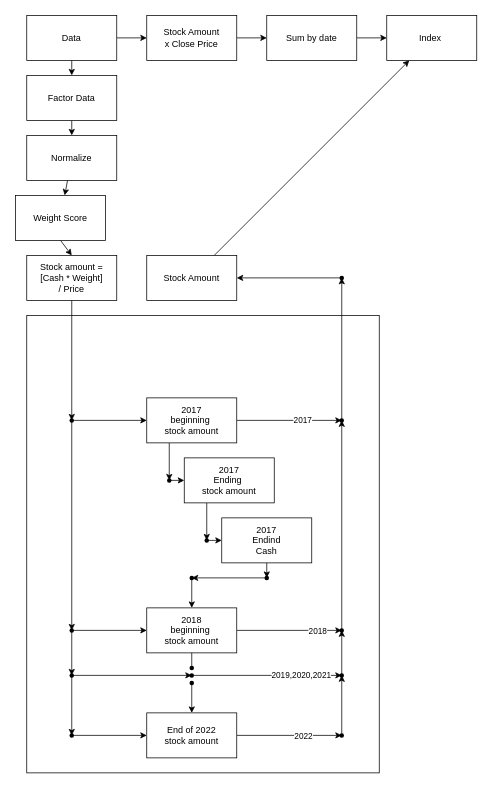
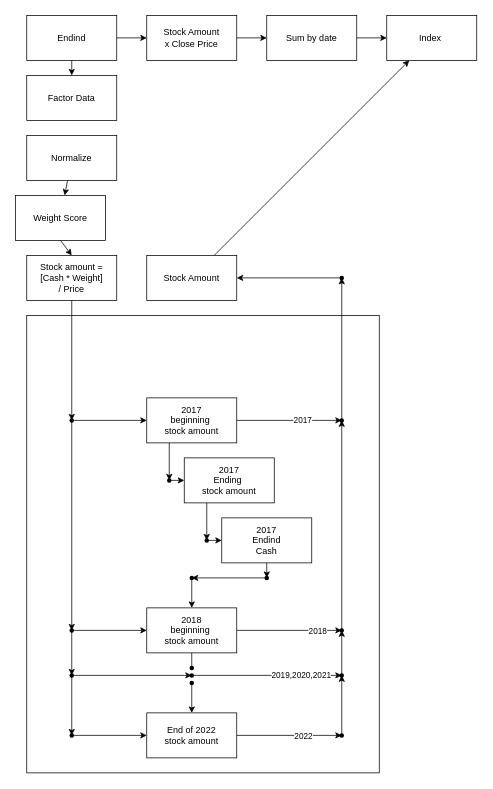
  <mxCell id="0" />
  <mxCell id="1" parent="0" />
  <mxCell id="2" value="" style="rounded=0;whiteSpace=wrap;html=1;" parent="1" vertex="1"><mxGeometry x="35" y="420" width="470" height="610" as="geometry" /></mxCell>
  <mxCell id="3" style="edgeStyle=none;html=1;exitX=0.5;exitY=1;exitDx=0;exitDy=0;" parent="1" source="5" target="7" edge="1"><mxGeometry relative="1" as="geometry" /></mxCell>
  <mxCell id="4" style="edgeStyle=none;html=1;" parent="1" source="5" target="28" edge="1"><mxGeometry relative="1" as="geometry" /></mxCell>
- <mxCell id="5" value="Data" style="rounded=0;whiteSpace=wrap;html=1;" parent="1" vertex="1"><mxGeometry x="35" y="20" width="120" height="60" as="geometry" /></mxCell>
- <mxCell id="6" style="edgeStyle=none;html=1;" parent="1" source="7" target="9" edge="1"><mxGeometry relative="1" as="geometry" /></mxCell>
+ <mxCell id="5" value="Endind" style="rounded=0;whiteSpace=wrap;html=1;" parent="1" vertex="1"><mxGeometry x="35" y="20" width="120" height="60" as="geometry" /></mxCell>
  <mxCell id="7" value="Factor Data" style="rounded=0;whiteSpace=wrap;html=1;" parent="1" vertex="1"><mxGeometry x="35" y="100" width="120" height="60" as="geometry" /></mxCell>
  <mxCell id="8" value="" style="edgeStyle=none;html=1;" parent="1" source="9" target="11" edge="1"><mxGeometry relative="1" as="geometry" /></mxCell>
  <mxCell id="9" value="Normalize" style="rounded=0;whiteSpace=wrap;html=1;" parent="1" vertex="1"><mxGeometry x="35" y="180" width="120" height="60" as="geometry" /></mxCell>
  <mxCell id="10" style="edgeStyle=none;html=1;exitX=0.5;exitY=1;exitDx=0;exitDy=0;entryX=0.5;entryY=0;entryDx=0;entryDy=0;" parent="1" source="11" target="50" edge="1"><mxGeometry relative="1" as="geometry" /></mxCell>
  <mxCell id="11" value="Weight Score" style="rounded=0;whiteSpace=wrap;html=1;" parent="1" vertex="1"><mxGeometry x="20" y="260" width="120" height="60" as="geometry" /></mxCell>
  <mxCell id="12" value="Index&amp;nbsp;" style="rounded=0;whiteSpace=wrap;html=1;" parent="1" vertex="1"><mxGeometry x="515" y="20" width="120" height="60" as="geometry" /></mxCell>
  <mxCell id="13" style="edgeStyle=none;html=1;startArrow=none;" parent="1" edge="1"><mxGeometry relative="1" as="geometry"><mxPoint x="435" y="510" as="targetPoint" /><mxPoint x="435" y="510" as="sourcePoint" /></mxGeometry></mxCell>
  <mxCell id="14" style="edgeStyle=none;html=1;exitX=0.25;exitY=1;exitDx=0;exitDy=0;entryX=0.506;entryY=0.25;entryDx=0;entryDy=0;entryPerimeter=0;" parent="1" source="17" target="52" edge="1"><mxGeometry relative="1" as="geometry" /></mxCell>
  <mxCell id="15" style="edgeStyle=none;html=1;entryX=0.75;entryY=0.5;entryDx=0;entryDy=0;entryPerimeter=0;" parent="1" source="17" target="69" edge="1"><mxGeometry relative="1" as="geometry" /></mxCell>
  <mxCell id="16" value="2017" style="edgeLabel;html=1;align=center;verticalAlign=middle;resizable=0;points=[];" parent="15" vertex="1" connectable="0"><mxGeometry x="0.248" y="1" relative="1" as="geometry"><mxPoint as="offset" /></mxGeometry></mxCell>
  <mxCell id="17" value="&amp;nbsp;2017&amp;nbsp;&lt;br&gt;beginning&amp;nbsp;&lt;br&gt;stock amount" style="whiteSpace=wrap;html=1;rounded=0;" parent="1" vertex="1"><mxGeometry x="195" y="530" width="120" height="60" as="geometry" /></mxCell>
  <mxCell id="18" style="edgeStyle=none;html=1;exitX=0.5;exitY=1;exitDx=0;exitDy=0;entryX=0.396;entryY=0.557;entryDx=0;entryDy=0;entryPerimeter=0;" parent="1" target="56" edge="1"><mxGeometry relative="1" as="geometry"><mxPoint x="355" y="740" as="sourcePoint" /></mxGeometry></mxCell>
  <mxCell id="19" value="2017 &lt;br&gt;Endind &lt;br&gt;Cash" style="whiteSpace=wrap;html=1;rounded=0;" parent="1" vertex="1"><mxGeometry x="295" y="690" width="120" height="60" as="geometry" /></mxCell>
  <mxCell id="20" value="" style="edgeStyle=none;html=1;startArrow=none;" parent="1" source="33" edge="1"><mxGeometry relative="1" as="geometry"><mxPoint x="255" y="890" as="targetPoint" /></mxGeometry></mxCell>
  <mxCell id="21" style="edgeStyle=none;html=1;entryX=0.5;entryY=0.5;entryDx=0;entryDy=0;entryPerimeter=0;" parent="1" source="23" target="67" edge="1"><mxGeometry relative="1" as="geometry" /></mxCell>
  <mxCell id="22" value="2018" style="edgeLabel;html=1;align=center;verticalAlign=middle;resizable=0;points=[];" parent="21" vertex="1" connectable="0"><mxGeometry x="0.533" relative="1" as="geometry"><mxPoint as="offset" /></mxGeometry></mxCell>
  <mxCell id="23" value="&amp;nbsp;2018&amp;nbsp;&lt;br&gt;beginning&amp;nbsp;&lt;br&gt;stock amount" style="whiteSpace=wrap;html=1;rounded=0;" parent="1" vertex="1"><mxGeometry x="195" y="810" width="120" height="60" as="geometry" /></mxCell>
  <mxCell id="24" style="edgeStyle=none;html=1;entryX=0.75;entryY=0.75;entryDx=0;entryDy=0;entryPerimeter=0;" parent="1" source="26" target="65" edge="1"><mxGeometry relative="1" as="geometry" /></mxCell>
  <mxCell id="25" value="2022" style="edgeLabel;html=1;align=center;verticalAlign=middle;resizable=0;points=[];" parent="24" vertex="1" connectable="0"><mxGeometry x="0.264" relative="1" as="geometry"><mxPoint as="offset" /></mxGeometry></mxCell>
  <mxCell id="26" value="End of 2022&lt;br&gt;stock amount" style="whiteSpace=wrap;html=1;rounded=0;" parent="1" vertex="1"><mxGeometry x="195" y="950" width="120" height="60" as="geometry" /></mxCell>
  <mxCell id="27" value="" style="edgeStyle=none;html=1;" parent="1" source="28" target="30" edge="1"><mxGeometry relative="1" as="geometry" /></mxCell>
  <mxCell id="28" value="Stock Amount &lt;br&gt;x Close Price" style="whiteSpace=wrap;html=1;rounded=0;" parent="1" vertex="1"><mxGeometry x="195" y="20" width="120" height="60" as="geometry" /></mxCell>
  <mxCell id="29" value="" style="edgeStyle=none;html=1;" parent="1" source="30" target="12" edge="1"><mxGeometry relative="1" as="geometry" /></mxCell>
  <mxCell id="30" value="Sum by date" style="whiteSpace=wrap;html=1;rounded=0;" parent="1" vertex="1"><mxGeometry x="355" y="20" width="120" height="60" as="geometry" /></mxCell>
  <mxCell id="31" style="edgeStyle=none;html=1;" parent="1" source="32" target="12" edge="1"><mxGeometry relative="1" as="geometry" /></mxCell>
  <mxCell id="32" value="Stock Amount" style="whiteSpace=wrap;html=1;rounded=0;" parent="1" vertex="1"><mxGeometry x="195" y="340" width="120" height="60" as="geometry" /></mxCell>
  <mxCell id="33" value="" style="shape=waypoint;sketch=0;fillStyle=solid;size=6;pointerEvents=1;points=[];fillColor=none;resizable=0;rotatable=0;perimeter=centerPerimeter;snapToPoint=1;" parent="1" vertex="1"><mxGeometry x="235" y="870" width="40" height="40" as="geometry" /></mxCell>
  <mxCell id="34" value="" style="edgeStyle=none;html=1;endArrow=none;" parent="1" source="23" target="33" edge="1"><mxGeometry relative="1" as="geometry"><mxPoint x="255" y="870" as="sourcePoint" /><mxPoint x="255" y="950" as="targetPoint" /></mxGeometry></mxCell>
  <mxCell id="35" style="edgeStyle=none;html=1;entryX=0.75;entryY=0.5;entryDx=0;entryDy=0;entryPerimeter=0;" parent="1" source="37" target="71" edge="1"><mxGeometry relative="1" as="geometry" /></mxCell>
  <mxCell id="36" value="2019,2020,2021" style="edgeLabel;html=1;align=center;verticalAlign=middle;resizable=0;points=[];" parent="35" vertex="1" connectable="0"><mxGeometry x="0.45" y="1" relative="1" as="geometry"><mxPoint as="offset" /></mxGeometry></mxCell>
  <mxCell id="37" value="" style="shape=waypoint;sketch=0;fillStyle=solid;size=6;pointerEvents=1;points=[];fillColor=none;resizable=0;rotatable=0;perimeter=centerPerimeter;snapToPoint=1;" parent="1" vertex="1"><mxGeometry x="235" y="880" width="40" height="40" as="geometry" /></mxCell>
  <mxCell id="38" style="edgeStyle=none;html=1;entryX=0.5;entryY=0;entryDx=0;entryDy=0;" parent="1" source="39" target="26" edge="1"><mxGeometry relative="1" as="geometry" /></mxCell>
  <mxCell id="39" value="" style="shape=waypoint;sketch=0;fillStyle=solid;size=6;pointerEvents=1;points=[];fillColor=none;resizable=0;rotatable=0;perimeter=centerPerimeter;snapToPoint=1;" parent="1" vertex="1"><mxGeometry x="235" y="890" width="40" height="40" as="geometry" /></mxCell>
  <mxCell id="40" value="" style="edgeStyle=none;html=1;" parent="1" edge="1"><mxGeometry relative="1" as="geometry"><mxPoint x="415" y="600" as="sourcePoint" /><mxPoint x="415" y="600" as="targetPoint" /></mxGeometry></mxCell>
  <mxCell id="41" value="" style="edgeStyle=none;html=1;" parent="1" source="43" target="17" edge="1"><mxGeometry relative="1" as="geometry" /></mxCell>
  <mxCell id="42" style="edgeStyle=none;html=1;entryX=0.5;entryY=1;entryDx=0;entryDy=0;entryPerimeter=0;" parent="1" source="43" target="48" edge="1"><mxGeometry relative="1" as="geometry" /></mxCell>
  <mxCell id="43" value="" style="shape=waypoint;sketch=0;fillStyle=solid;size=6;pointerEvents=1;points=[];fillColor=none;resizable=0;rotatable=0;perimeter=centerPerimeter;snapToPoint=1;" parent="1" vertex="1"><mxGeometry x="75" y="540" width="40" height="40" as="geometry" /></mxCell>
  <mxCell id="44" style="edgeStyle=none;html=1;exitX=0.25;exitY=1;exitDx=0;exitDy=0;entryX=0.491;entryY=0.25;entryDx=0;entryDy=0;entryPerimeter=0;" parent="1" source="45" target="54" edge="1"><mxGeometry relative="1" as="geometry" /></mxCell>
  <mxCell id="45" value="&amp;nbsp;2017&amp;nbsp;&lt;br&gt;Ending&amp;nbsp;&lt;br&gt;stock amount" style="whiteSpace=wrap;html=1;rounded=0;" parent="1" vertex="1"><mxGeometry x="245" y="610" width="120" height="60" as="geometry" /></mxCell>
  <mxCell id="46" style="edgeStyle=none;html=1;" parent="1" source="48" target="23" edge="1"><mxGeometry relative="1" as="geometry" /></mxCell>
  <mxCell id="47" value="" style="edgeStyle=none;html=1;" parent="1" source="48" target="63" edge="1"><mxGeometry relative="1" as="geometry" /></mxCell>
  <mxCell id="48" value="" style="shape=waypoint;sketch=0;fillStyle=solid;size=6;pointerEvents=1;points=[];fillColor=none;resizable=0;rotatable=0;perimeter=centerPerimeter;snapToPoint=1;" parent="1" vertex="1"><mxGeometry x="75" y="820" width="40" height="40" as="geometry" /></mxCell>
  <mxCell id="49" style="edgeStyle=none;html=1;" parent="1" source="50" target="43" edge="1"><mxGeometry relative="1" as="geometry" /></mxCell>
  <mxCell id="50" value="Stock amount =&lt;br&gt;[Cash * Weight]&lt;br&gt;/ Price" style="rounded=0;whiteSpace=wrap;html=1;" parent="1" vertex="1"><mxGeometry x="35" y="340" width="120" height="60" as="geometry" /></mxCell>
  <mxCell id="51" value="" style="edgeStyle=none;html=1;" parent="1" source="52" target="45" edge="1"><mxGeometry relative="1" as="geometry" /></mxCell>
  <mxCell id="52" value="" style="shape=waypoint;sketch=0;fillStyle=solid;size=6;pointerEvents=1;points=[];fillColor=none;resizable=0;rotatable=0;perimeter=centerPerimeter;snapToPoint=1;" parent="1" vertex="1"><mxGeometry x="205" y="620" width="40" height="40" as="geometry" /></mxCell>
  <mxCell id="53" value="" style="edgeStyle=none;html=1;" parent="1" source="54" target="19" edge="1"><mxGeometry relative="1" as="geometry" /></mxCell>
  <mxCell id="54" value="" style="shape=waypoint;sketch=0;fillStyle=solid;size=6;pointerEvents=1;points=[];fillColor=none;resizable=0;rotatable=0;perimeter=centerPerimeter;snapToPoint=1;" parent="1" vertex="1"><mxGeometry x="255" y="700" width="40" height="40" as="geometry" /></mxCell>
  <mxCell id="55" value="" style="edgeStyle=none;html=1;" parent="1" source="56" target="58" edge="1"><mxGeometry relative="1" as="geometry" /></mxCell>
  <mxCell id="56" value="" style="shape=waypoint;sketch=0;fillStyle=solid;size=6;pointerEvents=1;points=[];fillColor=none;resizable=0;rotatable=0;perimeter=centerPerimeter;snapToPoint=1;" parent="1" vertex="1"><mxGeometry x="335" y="750" width="40" height="40" as="geometry" /></mxCell>
  <mxCell id="57" style="edgeStyle=none;html=1;entryX=0.5;entryY=0;entryDx=0;entryDy=0;" parent="1" source="58" target="23" edge="1"><mxGeometry relative="1" as="geometry"><mxPoint x="255" y="800" as="targetPoint" /></mxGeometry></mxCell>
  <mxCell id="58" value="" style="shape=waypoint;sketch=0;fillStyle=solid;size=6;pointerEvents=1;points=[];fillColor=none;resizable=0;rotatable=0;perimeter=centerPerimeter;snapToPoint=1;" parent="1" vertex="1"><mxGeometry x="235" y="750" width="40" height="40" as="geometry" /></mxCell>
  <mxCell id="59" value="" style="edgeStyle=none;html=1;" parent="1" source="60" target="26" edge="1"><mxGeometry relative="1" as="geometry" /></mxCell>
  <mxCell id="60" value="" style="shape=waypoint;sketch=0;fillStyle=solid;size=6;pointerEvents=1;points=[];fillColor=none;resizable=0;rotatable=0;perimeter=centerPerimeter;snapToPoint=1;" parent="1" vertex="1"><mxGeometry x="75" y="960" width="40" height="40" as="geometry" /></mxCell>
  <mxCell id="61" style="edgeStyle=none;html=1;entryX=0.384;entryY=0.518;entryDx=0;entryDy=0;entryPerimeter=0;" parent="1" source="63" target="37" edge="1"><mxGeometry relative="1" as="geometry"><mxPoint x="215" y="900" as="targetPoint" /></mxGeometry></mxCell>
  <mxCell id="62" value="" style="edgeStyle=none;html=1;" parent="1" source="63" target="60" edge="1"><mxGeometry relative="1" as="geometry" /></mxCell>
  <mxCell id="63" value="" style="shape=waypoint;sketch=0;fillStyle=solid;size=6;pointerEvents=1;points=[];fillColor=none;resizable=0;rotatable=0;perimeter=centerPerimeter;snapToPoint=1;" parent="1" vertex="1"><mxGeometry x="75" y="880" width="40" height="40" as="geometry" /></mxCell>
  <mxCell id="64" value="" style="edgeStyle=none;html=1;" parent="1" source="65" target="71" edge="1"><mxGeometry relative="1" as="geometry" /></mxCell>
  <mxCell id="65" value="" style="shape=waypoint;sketch=0;fillStyle=solid;size=6;pointerEvents=1;points=[];fillColor=none;resizable=0;rotatable=0;perimeter=centerPerimeter;snapToPoint=1;" parent="1" vertex="1"><mxGeometry x="435" y="960" width="40" height="40" as="geometry" /></mxCell>
  <mxCell id="66" style="edgeStyle=none;html=1;entryX=0.25;entryY=0.5;entryDx=0;entryDy=0;entryPerimeter=0;" parent="1" source="67" target="69" edge="1"><mxGeometry relative="1" as="geometry" /></mxCell>
  <mxCell id="67" value="" style="shape=waypoint;sketch=0;fillStyle=solid;size=6;pointerEvents=1;points=[];fillColor=none;resizable=0;rotatable=0;perimeter=centerPerimeter;snapToPoint=1;" parent="1" vertex="1"><mxGeometry x="435" y="820" width="40" height="40" as="geometry" /></mxCell>
  <mxCell id="68" style="edgeStyle=none;html=1;" parent="1" source="69" target="73" edge="1"><mxGeometry relative="1" as="geometry" /></mxCell>
  <mxCell id="69" value="" style="shape=waypoint;sketch=0;fillStyle=solid;size=6;pointerEvents=1;points=[];fillColor=none;resizable=0;rotatable=0;perimeter=centerPerimeter;snapToPoint=1;" parent="1" vertex="1"><mxGeometry x="435" y="540" width="40" height="40" as="geometry" /></mxCell>
  <mxCell id="70" value="" style="edgeStyle=none;html=1;" parent="1" source="71" target="67" edge="1"><mxGeometry relative="1" as="geometry" /></mxCell>
  <mxCell id="71" value="" style="shape=waypoint;sketch=0;fillStyle=solid;size=6;pointerEvents=1;points=[];fillColor=none;resizable=0;rotatable=0;perimeter=centerPerimeter;snapToPoint=1;" parent="1" vertex="1"><mxGeometry x="435" y="880" width="40" height="40" as="geometry" /></mxCell>
  <mxCell id="72" value="" style="edgeStyle=none;html=1;" parent="1" source="73" target="32" edge="1"><mxGeometry relative="1" as="geometry" /></mxCell>
  <mxCell id="73" value="" style="shape=waypoint;sketch=0;fillStyle=solid;size=6;pointerEvents=1;points=[];fillColor=none;resizable=0;rotatable=0;perimeter=centerPerimeter;snapToPoint=1;" parent="1" vertex="1"><mxGeometry x="435" y="350" width="40" height="40" as="geometry" /></mxCell>
